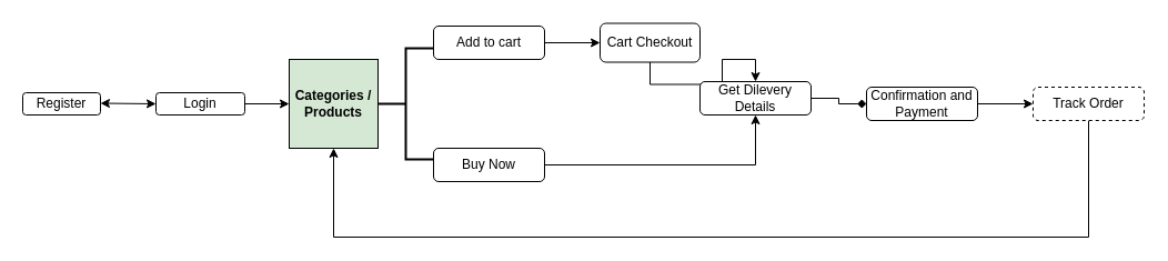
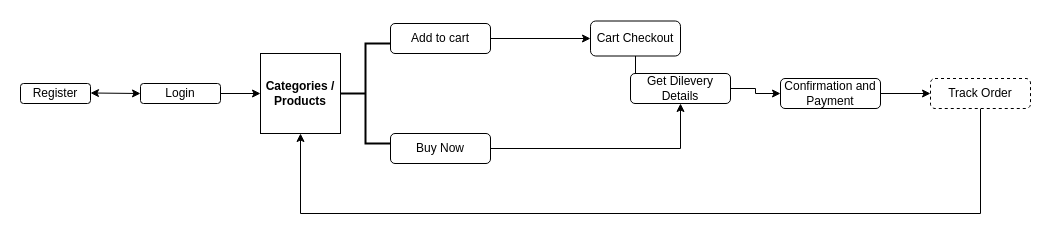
  <mxCell id="0" />
  <mxCell id="1" parent="0" />
- <mxCell id="2" value="&lt;span&gt;&lt;span&gt;&lt;span class=&quot;kqEaA z8gr9e&quot;&gt;&lt;b&gt;Categories / Products&lt;/b&gt;&lt;br&gt;&lt;/span&gt;&lt;/span&gt;&lt;/span&gt;" style="whiteSpace=wrap;html=1;aspect=fixed;fillColor=#d5e8d4;" vertex="1" parent="1"><mxGeometry x="260" y="53" width="80" height="80" as="geometry" /></mxCell>
+ <mxCell id="2" value="&lt;span&gt;&lt;span&gt;&lt;span class=&quot;kqEaA z8gr9e&quot;&gt;&lt;b&gt;Categories / Products&lt;/b&gt;&lt;br&gt;&lt;/span&gt;&lt;/span&gt;&lt;/span&gt;" style="whiteSpace=wrap;html=1;aspect=fixed;" vertex="1" parent="1"><mxGeometry x="260" y="53" width="80" height="80" as="geometry" /></mxCell>
  <mxCell id="3" value="" style="strokeWidth=2;html=1;shape=mxgraph.flowchart.annotation_2;align=left;labelPosition=right;pointerEvents=1;" vertex="1" parent="1"><mxGeometry x="340" y="43" width="50" height="100" as="geometry" /></mxCell>
  <mxCell id="4" value="" style="edgeStyle=orthogonalEdgeStyle;rounded=0;orthogonalLoop=1;jettySize=auto;html=1;" edge="1" parent="1" source="5" target="13"><mxGeometry relative="1" as="geometry" /></mxCell>
  <mxCell id="5" value="Add to cart" style="rounded=1;whiteSpace=wrap;html=1;" vertex="1" parent="1"><mxGeometry x="390" y="23" width="100" height="30" as="geometry" /></mxCell>
  <mxCell id="6" value="" style="edgeStyle=orthogonalEdgeStyle;rounded=0;orthogonalLoop=1;jettySize=auto;html=1;" edge="1" parent="1" source="7" target="15"><mxGeometry relative="1" as="geometry" /></mxCell>
  <mxCell id="7" value="Buy Now" style="rounded=1;whiteSpace=wrap;html=1;" vertex="1" parent="1"><mxGeometry x="390" y="133" width="100" height="30" as="geometry" /></mxCell>
  <mxCell id="8" value="Register" style="rounded=1;whiteSpace=wrap;html=1;" vertex="1" parent="1"><mxGeometry y="83" width="70" height="20" as="geometry" x="20" /></mxCell>
  <mxCell id="9" value="" style="edgeStyle=orthogonalEdgeStyle;rounded=0;orthogonalLoop=1;jettySize=auto;html=1;" edge="1" parent="1" source="10" target="2"><mxGeometry relative="1" as="geometry" /></mxCell>
  <mxCell id="10" value="Login" style="rounded=1;whiteSpace=wrap;html=1;" vertex="1" parent="1"><mxGeometry x="140" y="83" width="80" height="20" as="geometry" /></mxCell>
  <mxCell id="11" value="" style="endArrow=classic;startArrow=classic;html=1;rounded=0;" edge="1" parent="1"><mxGeometry width="50" height="50" relative="1" as="geometry"><mxPoint x="90" y="92.5" as="sourcePoint" /><mxPoint x="140" y="93" as="targetPoint" /></mxGeometry></mxCell>
  <mxCell id="12" value="" style="edgeStyle=orthogonalEdgeStyle;rounded=0;orthogonalLoop=1;jettySize=auto;html=1;" edge="1" parent="1" source="13" target="15"><mxGeometry relative="1" as="geometry" /></mxCell>
- <mxCell id="13" value="Cart Checkout" style="whiteSpace=wrap;html=1;rounded=1;" vertex="1" parent="1"><mxGeometry x="540" y="20.5" width="90" height="35" as="geometry" /></mxCell>
- <mxCell id="14" value="" style="edgeStyle=orthogonalEdgeStyle;rounded=0;orthogonalLoop=1;jettySize=auto;html=1;endArrow=diamond;" edge="1" parent="1" source="15" target="17"><mxGeometry relative="1" as="geometry" /></mxCell>
+ <mxCell id="13" value="Cart Checkout" style="whiteSpace=wrap;html=1;rounded=1;" vertex="1" parent="1"><mxGeometry x="590" y="20.5" width="90" height="35" as="geometry" /></mxCell>
+ <mxCell id="14" value="" style="edgeStyle=orthogonalEdgeStyle;rounded=0;orthogonalLoop=1;jettySize=auto;html=1;" edge="1" parent="1" source="15" target="17"><mxGeometry relative="1" as="geometry" /></mxCell>
  <mxCell id="15" value="Get Dilevery Details " style="rounded=1;whiteSpace=wrap;html=1;" vertex="1" parent="1"><mxGeometry x="630" y="73" width="100" height="30" as="geometry" /></mxCell>
  <mxCell id="16" value="" style="edgeStyle=orthogonalEdgeStyle;rounded=0;orthogonalLoop=1;jettySize=auto;html=1;" edge="1" parent="1" source="17" target="19"><mxGeometry relative="1" as="geometry" /></mxCell>
  <mxCell id="17" value="Confirmation and Payment" style="rounded=1;whiteSpace=wrap;html=1;" vertex="1" parent="1"><mxGeometry x="780" y="78" width="100" height="30" as="geometry" /></mxCell>
  <mxCell id="18" style="edgeStyle=orthogonalEdgeStyle;rounded=0;orthogonalLoop=1;jettySize=auto;html=1;entryX=0.5;entryY=1;entryDx=0;entryDy=0;" edge="1" parent="1" source="19" target="2"><mxGeometry relative="1" as="geometry"><Array as="points"><mxPoint x="980" y="213" /><mxPoint x="300" y="213" /></Array></mxGeometry></mxCell>
  <mxCell id="19" value="Track Order" style="rounded=1;whiteSpace=wrap;html=1;dashed=1;" vertex="1" parent="1"><mxGeometry x="930" y="78" width="100" height="30" as="geometry" /></mxCell>
